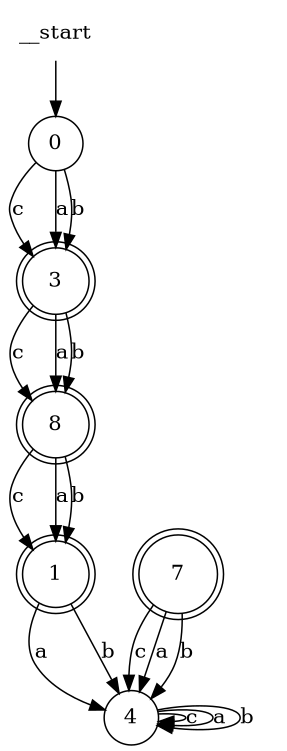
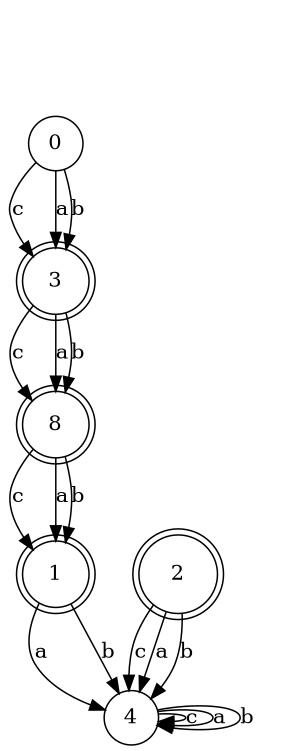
  digraph {
    node [shape=doublecircle]
-   __start [shape=none]
    n2 [label=0 shape=circle]
    n3 [label=3]
    n4 [label=8]
    n5 [label=1]
    n6 [label=4 shape=circle]
-   n7 [label=7]
-   __start -> n2
+   n7 [label=2]
    n2 -> n3 [label=c]
    n2 -> n3 [label=a]
    n2 -> n3 [label=b]
    n3 -> n4 [label=c]
    n3 -> n4 [label=a]
    n3 -> n4 [label=b]
    n4 -> n5 [label=c]
    n4 -> n5 [label=a]
    n4 -> n5 [label=b]
    n5 -> n6 [label=a]
    n5 -> n6 [label=b]
    n6 -> n6 [label=c]
    n6 -> n6 [label=a]
    n6 -> n6 [label=b]
    n7 -> n6 [label=c]
    n7 -> n6 [label=a]
    n7 -> n6 [label=b]
  }
